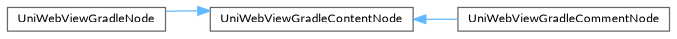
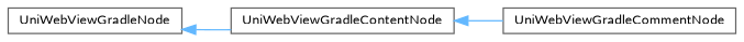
  digraph {
    fontname=Lato
    rankdir=LR
    node [color=grey40 fillcolor=white fontname=Lato fontsize=10 shape=box style=filled]
    edge [color=steelblue1 dir=back fontname=Lato fontsize=10 labelfontname=Helvetica labelfontsize=10 style=solid]
    n1 [height=0.2 label=UniWebViewGradleNode width=0.4]
    n2 [height=0.2 label=UniWebViewGradleContentNode width=0.4]
    n3 [height=0.2 label=UniWebViewGradleCommentNode width=0.4]
-   n2 -> n1
+   n1 -> n2
    n2 -> n3
  }
